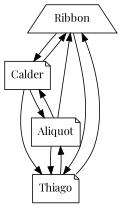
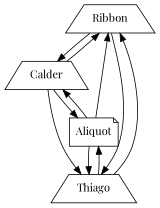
  digraph {
    fontname="Playfair Display"
    node [fontname="Playfair Display" shape=trapezium]
    edge [fontname="Playfair Display"]
    Ribbon
-   Calder [shape=note]
-   Thiago [shape=note]
+   Calder
+   Thiago
    Aliquot [shape=note]
    Ribbon -> Calder
    Ribbon -> Thiago
    Calder -> Ribbon
    Calder -> Thiago
    Calder -> Aliquot
    Thiago -> Ribbon
    Thiago -> Aliquot
    Aliquot -> Ribbon
    Aliquot -> Calder
    Aliquot -> Thiago
  }
